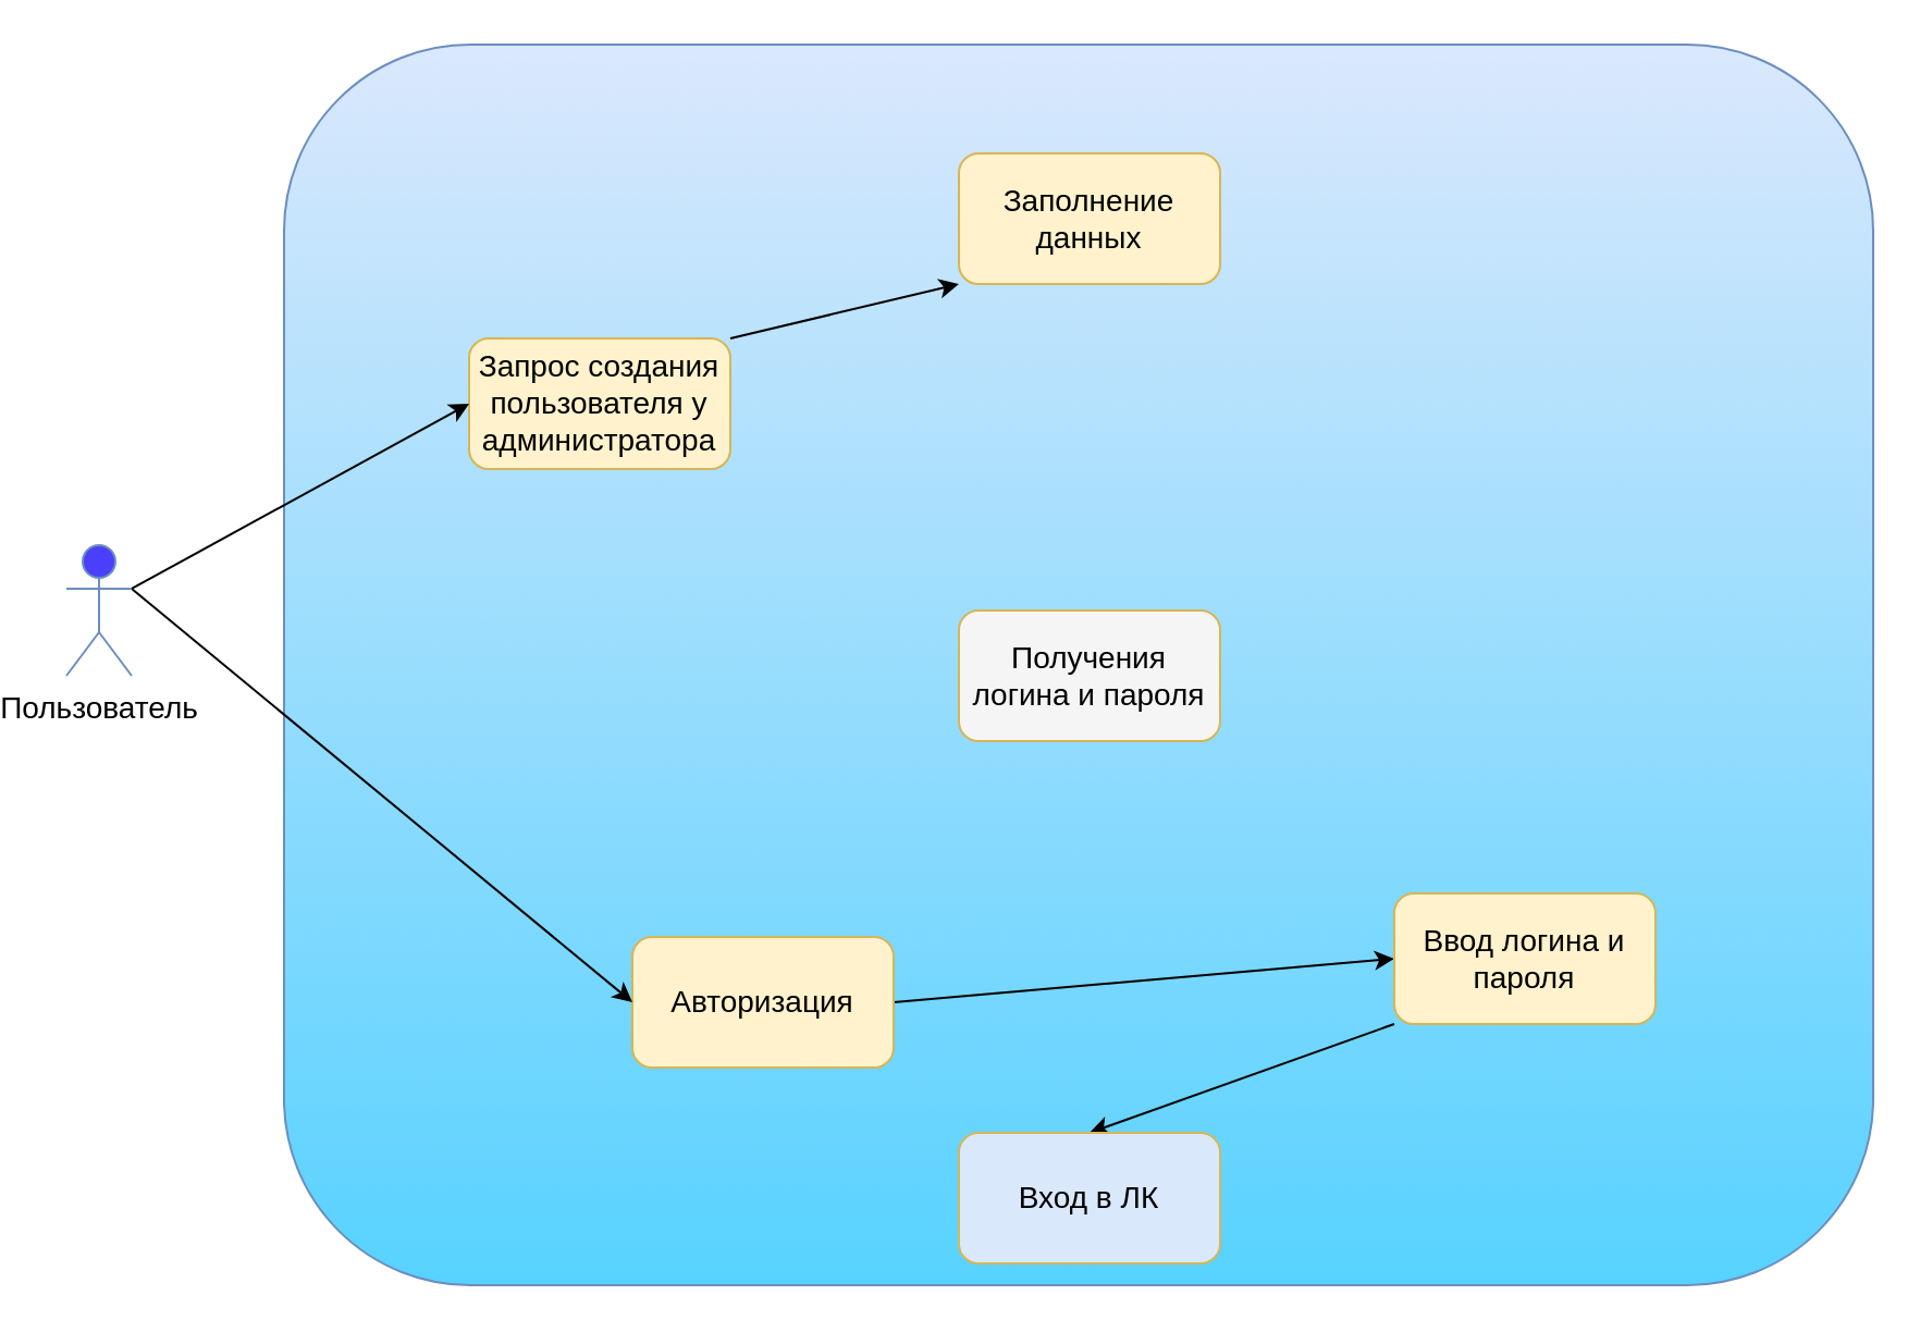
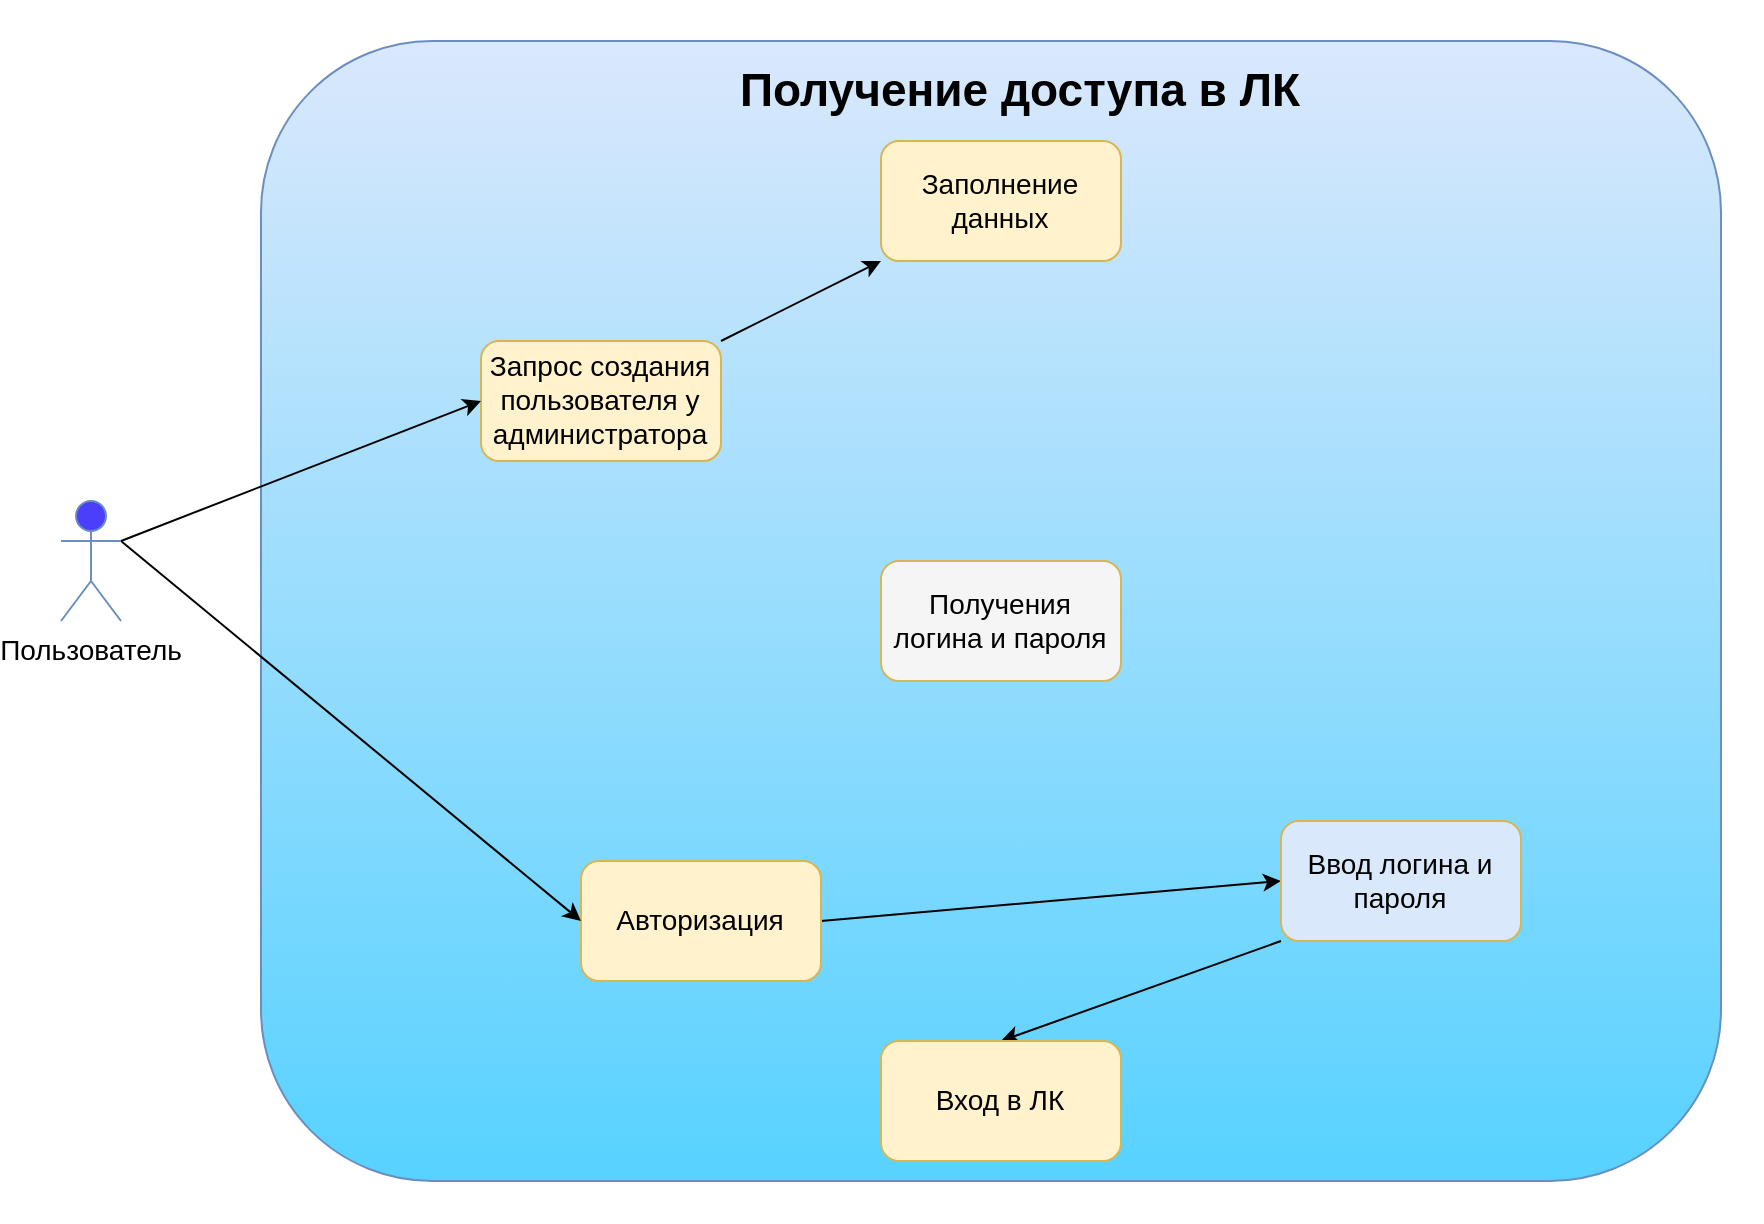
  <mxCell id="0" />
  <mxCell id="1" parent="0" />
  <mxCell id="2" value="" style="rounded=1;whiteSpace=wrap;html=1;fillColor=#dae8fc;strokeColor=#6c8ebf;gradientColor=#57D2FF;" vertex="1" parent="1"><mxGeometry x="120" y="20" width="730" height="570" as="geometry" /></mxCell>
  <mxCell id="3" style="rounded=0;orthogonalLoop=1;jettySize=auto;html=1;exitX=1;exitY=0;exitDx=0;exitDy=0;entryX=0;entryY=1;entryDx=0;entryDy=0;fontSize=14;" edge="1" parent="1" source="4" target="5"><mxGeometry relative="1" as="geometry" /></mxCell>
- <mxCell id="4" value="Запрос создания пользователя у администратора" style="rounded=1;whiteSpace=wrap;html=1;fillColor=#fff2cc;strokeColor=#d6b656;fontSize=14;" vertex="1" parent="1"><mxGeometry x="205" y="155" width="120" height="60" as="geometry" /></mxCell>
+ <mxCell id="4" value="Запрос создания пользователя у администратора" style="rounded=1;whiteSpace=wrap;html=1;fillColor=#fff2cc;strokeColor=#d6b656;fontSize=14;" vertex="1" parent="1"><mxGeometry x="230" y="170" width="120" height="60" as="geometry" /></mxCell>
  <mxCell id="5" value="Заполнение данных" style="rounded=1;whiteSpace=wrap;html=1;fillColor=#fff2cc;strokeColor=#d6b656;fontSize=14;" vertex="1" parent="1"><mxGeometry x="430" y="70" width="120" height="60" as="geometry" /></mxCell>
  <mxCell id="6" value="Получения логина и пароля" style="rounded=1;whiteSpace=wrap;html=1;fillColor=#f5f5f5;strokeColor=#d6b656;fontSize=14;" vertex="1" parent="1"><mxGeometry x="430" y="280" width="120" height="60" as="geometry" /></mxCell>
  <mxCell id="7" style="edgeStyle=none;rounded=0;orthogonalLoop=1;jettySize=auto;html=1;exitX=1;exitY=0.5;exitDx=0;exitDy=0;entryX=0;entryY=0.5;entryDx=0;entryDy=0;fontSize=14;" edge="1" parent="1" source="8" target="10"><mxGeometry relative="1" as="geometry" /></mxCell>
  <mxCell id="8" value="Авторизация" style="rounded=1;whiteSpace=wrap;html=1;fillColor=#fff2cc;strokeColor=#d6b656;fontSize=14;" vertex="1" parent="1"><mxGeometry x="280" y="430" width="120" height="60" as="geometry" /></mxCell>
  <mxCell id="9" style="edgeStyle=none;rounded=0;orthogonalLoop=1;jettySize=auto;html=1;exitX=0;exitY=1;exitDx=0;exitDy=0;entryX=0.5;entryY=0;entryDx=0;entryDy=0;fontSize=14;" edge="1" parent="1" source="10" target="11"><mxGeometry relative="1" as="geometry" /></mxCell>
- <mxCell id="10" value="Ввод логина и пароля" style="rounded=1;whiteSpace=wrap;html=1;fillColor=#fff2cc;strokeColor=#d6b656;fontSize=14;" vertex="1" parent="1"><mxGeometry x="630" y="410" width="120" height="60" as="geometry" /></mxCell>
- <mxCell id="11" value="Вход в ЛК" style="rounded=1;whiteSpace=wrap;html=1;fillColor=#dae8fc;strokeColor=#d6b656;fontSize=14;" vertex="1" parent="1"><mxGeometry x="430" y="520" width="120" height="60" as="geometry" /></mxCell>
+ <mxCell id="10" value="Ввод логина и пароля" style="rounded=1;whiteSpace=wrap;html=1;fillColor=#dae8fc;strokeColor=#d6b656;fontSize=14;" vertex="1" parent="1"><mxGeometry x="630" y="410" width="120" height="60" as="geometry" /></mxCell>
+ <mxCell id="11" value="Вход в ЛК" style="rounded=1;whiteSpace=wrap;html=1;fillColor=#fff2cc;strokeColor=#d6b656;fontSize=14;" vertex="1" parent="1"><mxGeometry x="430" y="520" width="120" height="60" as="geometry" /></mxCell>
+ <mxCell id="12" value="Получение доступа в ЛК" style="text;html=1;strokeColor=none;fillColor=none;align=center;verticalAlign=middle;whiteSpace=wrap;rounded=0;strokeWidth=1;fontSize=23;fontStyle=1" vertex="1" parent="1"><mxGeometry x="355" y="30" width="290" height="30" as="geometry" /></mxCell>
  <mxCell id="13" style="edgeStyle=none;rounded=0;orthogonalLoop=1;jettySize=auto;html=1;exitX=1;exitY=0.333;exitDx=0;exitDy=0;exitPerimeter=0;entryX=0;entryY=0.5;entryDx=0;entryDy=0;fontSize=14;" edge="1" parent="1" source="15" target="4"><mxGeometry relative="1" as="geometry" /></mxCell>
  <mxCell id="14" style="edgeStyle=none;rounded=0;orthogonalLoop=1;jettySize=auto;html=1;exitX=1;exitY=0.333;exitDx=0;exitDy=0;exitPerimeter=0;entryX=0;entryY=0.5;entryDx=0;entryDy=0;fontSize=14;" edge="1" parent="1" source="15" target="8"><mxGeometry relative="1" as="geometry" /></mxCell>
  <mxCell id="15" value="Пользователь" style="shape=umlActor;verticalLabelPosition=bottom;verticalAlign=top;html=1;outlineConnect=0;fontSize=14;fillColor=#4C3FFC;strokeColor=#6c8ebf;" vertex="1" parent="1"><mxGeometry x="20" y="250" width="30" height="60" as="geometry" /></mxCell>
